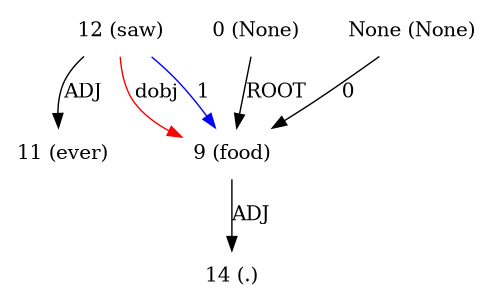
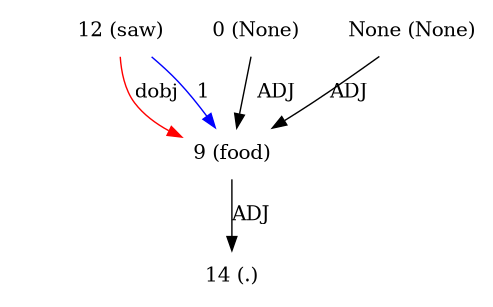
  digraph {
    node [shape=plaintext]
    edge [dir=forward]
    n1 [label="None (None)"]
    n2 [label="9 (food)"]
    n3 [label="14 (.)"]
    n4 [label="12 (saw)"]
-   n5 [label="11 (ever)"]
    n6 [label="0 (None)"]
-   n1 -> n2 [label=0]
+   n1 -> n2 [label=ADJ]
    n2 -> n3 [label=ADJ]
    n4 -> n2 [color=red label=dobj]
    n4 -> n2 [color=blue label=1]
-   n4 -> n5 [label=ADJ]
-   n6 -> n2 [label=ROOT]
+   n6 -> n2 [label=ADJ]
  }
